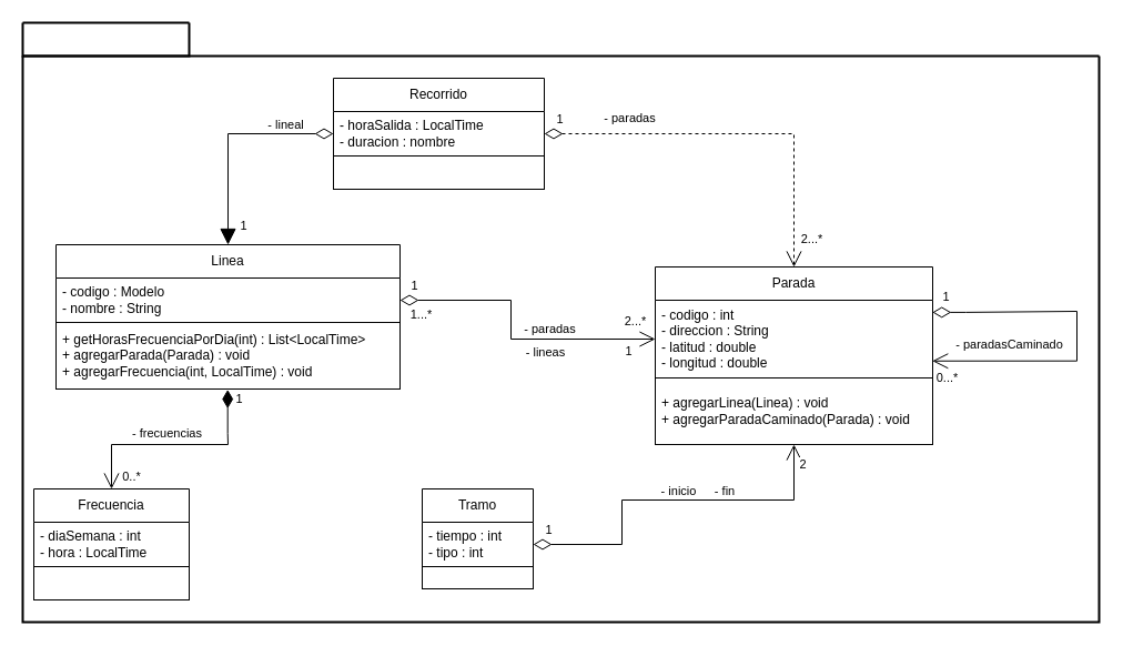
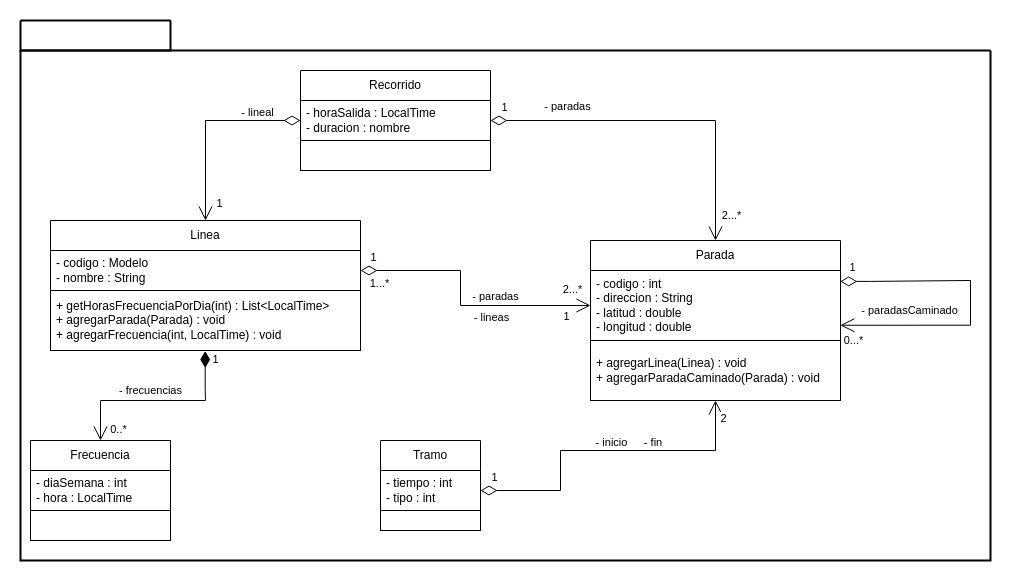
  <mxCell id="0" />
  <mxCell id="1" parent="0" />
  <mxCell id="2" value="" style="swimlane;startSize=0;align=center;strokeWidth=2;" parent="1" vertex="1"><mxGeometry x="20" y="50" width="970" height="510" as="geometry" /></mxCell>
  <mxCell id="3" value="" style="swimlane;startSize=0;strokeWidth=2;" parent="1" vertex="1"><mxGeometry x="20" y="20" width="150" height="30" as="geometry" /></mxCell>
  <mxCell id="4" value="Recorrido" style="swimlane;fontStyle=0;childLayout=stackLayout;horizontal=1;startSize=30;horizontalStack=0;resizeParent=1;resizeParentMax=0;resizeLast=0;collapsible=1;marginBottom=0;whiteSpace=wrap;html=1;fillColor=none;" parent="1" vertex="1"><mxGeometry x="300" y="70" width="190" height="100" as="geometry" /></mxCell>
  <mxCell id="5" value="&lt;div&gt;- horaSalida : LocalTime&lt;/div&gt;&lt;div&gt;- duracion : nombre&lt;/div&gt;" style="text;strokeColor=none;fillColor=none;align=left;verticalAlign=middle;spacingLeft=4;spacingRight=4;overflow=hidden;points=[[0,0.5],[1,0.5]];portConstraint=eastwest;rotatable=0;whiteSpace=wrap;html=1;" parent="4" vertex="1"><mxGeometry y="30" width="190" height="40" as="geometry" /></mxCell>
  <mxCell id="6" value="&amp;nbsp;" style="text;strokeColor=default;fillColor=none;align=left;verticalAlign=middle;spacingLeft=4;spacingRight=4;overflow=hidden;points=[[0,0.5],[1,0.5]];portConstraint=eastwest;rotatable=0;whiteSpace=wrap;html=1;glass=0;shadow=0;" parent="4" vertex="1"><mxGeometry y="70" width="190" height="30" as="geometry" /></mxCell>
  <mxCell id="7" value="Parada" style="swimlane;fontStyle=0;childLayout=stackLayout;horizontal=1;startSize=30;horizontalStack=0;resizeParent=1;resizeParentMax=0;resizeLast=0;collapsible=1;marginBottom=0;whiteSpace=wrap;html=1;fillColor=none;" vertex="1" parent="1"><mxGeometry x="590" y="240" width="250" height="160" as="geometry" /></mxCell>
  <mxCell id="8" value="&lt;div&gt;- codigo : int&lt;/div&gt;&lt;div&gt;- direccion : String&lt;/div&gt;&lt;div&gt;- latitud : double&lt;/div&gt;&lt;div&gt;- longitud : double&lt;/div&gt;" style="text;strokeColor=none;fillColor=none;align=left;verticalAlign=middle;spacingLeft=4;spacingRight=4;overflow=hidden;points=[[0,0.5],[1,0.5]];portConstraint=eastwest;rotatable=0;whiteSpace=wrap;html=1;" vertex="1" parent="7"><mxGeometry y="30" width="250" height="70" as="geometry" /></mxCell>
  <mxCell id="9" value="&lt;div&gt;+ agregarLinea(Linea) : void&lt;/div&gt;&lt;div&gt;+ agregarParadaCaminado(Parada) : void&lt;/div&gt;" style="text;strokeColor=default;fillColor=none;align=left;verticalAlign=middle;spacingLeft=4;spacingRight=4;overflow=hidden;points=[[0,0.5],[1,0.5]];portConstraint=eastwest;rotatable=0;whiteSpace=wrap;html=1;glass=0;shadow=0;" vertex="1" parent="7"><mxGeometry y="100" width="250" height="60" as="geometry" /></mxCell>
  <mxCell id="10" value="" style="endArrow=open;html=1;endSize=12;startArrow=diamondThin;startSize=14;startFill=0;edgeStyle=orthogonalEdgeStyle;align=left;verticalAlign=bottom;rounded=0;exitX=0.999;exitY=0.156;exitDx=0;exitDy=0;exitPerimeter=0;entryX=0.999;entryY=0.782;entryDx=0;entryDy=0;entryPerimeter=0;" edge="1" parent="7" source="8" target="8"><mxGeometry x="-1" y="3" relative="1" as="geometry"><mxPoint x="260" y="-20" as="sourcePoint" /><mxPoint x="320" y="120" as="targetPoint" /><Array as="points"><mxPoint x="280" y="41" /><mxPoint x="380" y="40" /><mxPoint x="380" y="85" /></Array></mxGeometry></mxCell>
  <mxCell id="11" value="0...*" style="edgeLabel;html=1;align=center;verticalAlign=middle;resizable=0;points=[];" vertex="1" connectable="0" parent="10"><mxGeometry x="0.893" y="5" relative="1" as="geometry"><mxPoint x="-3" y="10" as="offset" /></mxGeometry></mxCell>
  <mxCell id="12" value="- paradasCaminado" style="edgeLabel;html=1;align=center;verticalAlign=middle;resizable=0;points=[];" vertex="1" connectable="0" parent="10"><mxGeometry x="-0.555" y="3" relative="1" as="geometry"><mxPoint x="1" y="32" as="offset" /></mxGeometry></mxCell>
  <mxCell id="13" value="1" style="edgeLabel;html=1;align=center;verticalAlign=middle;resizable=0;points=[];" vertex="1" connectable="0" parent="10"><mxGeometry x="-0.947" y="4" relative="1" as="geometry"><mxPoint x="4" y="-10" as="offset" /></mxGeometry></mxCell>
  <mxCell id="14" value="Linea" style="swimlane;fontStyle=0;childLayout=stackLayout;horizontal=1;startSize=30;horizontalStack=0;resizeParent=1;resizeParentMax=0;resizeLast=0;collapsible=1;marginBottom=0;whiteSpace=wrap;html=1;fillColor=none;" vertex="1" parent="1"><mxGeometry x="50" y="220" width="310" height="130" as="geometry" /></mxCell>
  <mxCell id="15" value="&lt;div&gt;- codigo : Modelo&lt;/div&gt;&lt;div&gt;- nombre : String&lt;/div&gt;" style="text;strokeColor=none;fillColor=none;align=left;verticalAlign=middle;spacingLeft=4;spacingRight=4;overflow=hidden;points=[[0,0.5],[1,0.5]];portConstraint=eastwest;rotatable=0;whiteSpace=wrap;html=1;" vertex="1" parent="14"><mxGeometry y="30" width="310" height="40" as="geometry" /></mxCell>
  <mxCell id="16" value="&lt;div&gt;+ getHorasFrecuenciaPorDia(int) : List&amp;lt;LocalTime&amp;gt;&lt;/div&gt;&lt;div&gt;+ agregarParada(Parada) : void&lt;/div&gt;&lt;div&gt;+ agregarFrecuencia(int, LocalTime) : void&lt;/div&gt;" style="text;strokeColor=default;fillColor=none;align=left;verticalAlign=middle;spacingLeft=4;spacingRight=4;overflow=hidden;points=[[0,0.5],[1,0.5]];portConstraint=eastwest;rotatable=0;whiteSpace=wrap;html=1;glass=0;shadow=0;" vertex="1" parent="14"><mxGeometry y="70" width="310" height="60" as="geometry" /></mxCell>
  <mxCell id="17" value="Frecuencia" style="swimlane;fontStyle=0;childLayout=stackLayout;horizontal=1;startSize=30;horizontalStack=0;resizeParent=1;resizeParentMax=0;resizeLast=0;collapsible=1;marginBottom=0;whiteSpace=wrap;html=1;fillColor=none;" vertex="1" parent="1"><mxGeometry x="30" y="440" width="140" height="100" as="geometry" /></mxCell>
  <mxCell id="18" value="&lt;div&gt;- diaSemana : int&lt;/div&gt;&lt;div&gt;- hora : LocalTime&lt;/div&gt;" style="text;strokeColor=none;fillColor=none;align=left;verticalAlign=middle;spacingLeft=4;spacingRight=4;overflow=hidden;points=[[0,0.5],[1,0.5]];portConstraint=eastwest;rotatable=0;whiteSpace=wrap;html=1;" vertex="1" parent="17"><mxGeometry y="30" width="140" height="40" as="geometry" /></mxCell>
  <mxCell id="19" value="&amp;nbsp;" style="text;strokeColor=default;fillColor=none;align=left;verticalAlign=middle;spacingLeft=4;spacingRight=4;overflow=hidden;points=[[0,0.5],[1,0.5]];portConstraint=eastwest;rotatable=0;whiteSpace=wrap;html=1;glass=0;shadow=0;" vertex="1" parent="17"><mxGeometry y="70" width="140" height="30" as="geometry" /></mxCell>
  <mxCell id="20" value="Tramo" style="swimlane;fontStyle=0;childLayout=stackLayout;horizontal=1;startSize=30;horizontalStack=0;resizeParent=1;resizeParentMax=0;resizeLast=0;collapsible=1;marginBottom=0;whiteSpace=wrap;html=1;fillColor=none;" vertex="1" parent="1"><mxGeometry x="380" y="440" width="100" height="90" as="geometry" /></mxCell>
  <mxCell id="21" value="&lt;div&gt;- tiempo : int&lt;/div&gt;&lt;div&gt;- tipo : int&lt;/div&gt;" style="text;strokeColor=none;fillColor=none;align=left;verticalAlign=middle;spacingLeft=4;spacingRight=4;overflow=hidden;points=[[0,0.5],[1,0.5]];portConstraint=eastwest;rotatable=0;whiteSpace=wrap;html=1;" vertex="1" parent="20"><mxGeometry y="30" width="100" height="40" as="geometry" /></mxCell>
  <mxCell id="22" value="" style="text;strokeColor=default;fillColor=none;align=left;verticalAlign=middle;spacingLeft=4;spacingRight=4;overflow=hidden;points=[[0,0.5],[1,0.5]];portConstraint=eastwest;rotatable=0;whiteSpace=wrap;html=1;glass=0;shadow=0;" vertex="1" parent="20"><mxGeometry y="70" width="100" height="20" as="geometry" /></mxCell>
- <mxCell id="23" value="" style="endArrow=block;html=1;endSize=12;startArrow=diamondThin;startSize=14;startFill=0;edgeStyle=orthogonalEdgeStyle;align=left;verticalAlign=bottom;rounded=0;entryX=0.5;entryY=0;entryDx=0;entryDy=0;exitX=0;exitY=0.5;exitDx=0;exitDy=0;" edge="1" parent="1" source="5" target="14"><mxGeometry x="-1" y="3" relative="1" as="geometry"><mxPoint x="240" y="30" as="sourcePoint" /><mxPoint x="190" y="210" as="targetPoint" /></mxGeometry></mxCell>
+ <mxCell id="23" value="" style="endArrow=open;html=1;endSize=12;startArrow=diamondThin;startSize=14;startFill=0;edgeStyle=orthogonalEdgeStyle;align=left;verticalAlign=bottom;rounded=0;entryX=0.5;entryY=0;entryDx=0;entryDy=0;exitX=0;exitY=0.5;exitDx=0;exitDy=0;" edge="1" parent="1" source="5" target="14"><mxGeometry x="-1" y="3" relative="1" as="geometry"><mxPoint x="240" y="30" as="sourcePoint" /><mxPoint x="190" y="210" as="targetPoint" /></mxGeometry></mxCell>
  <mxCell id="24" value="1" style="edgeLabel;html=1;align=center;verticalAlign=middle;resizable=0;points=[];" vertex="1" connectable="0" parent="23"><mxGeometry x="0.893" y="5" relative="1" as="geometry"><mxPoint x="8" y="-8" as="offset" /></mxGeometry></mxCell>
  <mxCell id="25" value="- lineal" style="edgeLabel;html=1;align=center;verticalAlign=middle;resizable=0;points=[];" vertex="1" connectable="0" parent="23"><mxGeometry x="-0.555" y="3" relative="1" as="geometry"><mxPoint x="-1" y="-12" as="offset" /></mxGeometry></mxCell>
  <mxCell id="26" value="" style="endArrow=open;html=1;endSize=12;startArrow=diamondThin;startSize=14;startFill=1;align=left;verticalAlign=bottom;rounded=0;edgeStyle=orthogonalEdgeStyle;entryX=0.5;entryY=0;entryDx=0;entryDy=0;exitX=0.499;exitY=1.01;exitDx=0;exitDy=0;exitPerimeter=0;" edge="1" parent="1" source="16" target="17"><mxGeometry x="-1" y="3" relative="1" as="geometry"><mxPoint x="330" y="390" as="sourcePoint" /><mxPoint x="-20" y="410" as="targetPoint" /><Array as="points"><mxPoint x="205" y="390" /><mxPoint x="205" y="400" /><mxPoint x="100" y="400" /></Array></mxGeometry></mxCell>
  <mxCell id="27" value="0..*" style="edgeLabel;html=1;align=center;verticalAlign=middle;resizable=0;points=[];" vertex="1" connectable="0" parent="26"><mxGeometry x="0.893" y="5" relative="1" as="geometry"><mxPoint x="12" y="-1" as="offset" /></mxGeometry></mxCell>
  <mxCell id="28" value="- frecuencias" style="edgeLabel;html=1;align=center;verticalAlign=middle;resizable=0;points=[];" vertex="1" connectable="0" parent="26"><mxGeometry x="-0.555" y="3" relative="1" as="geometry"><mxPoint x="-58" y="-4" as="offset" /></mxGeometry></mxCell>
  <mxCell id="29" value="1" style="edgeLabel;html=1;align=center;verticalAlign=middle;resizable=0;points=[];" vertex="1" connectable="0" parent="26"><mxGeometry x="-0.873" y="-1" relative="1" as="geometry"><mxPoint x="11" y="-4" as="offset" /></mxGeometry></mxCell>
  <mxCell id="30" value="" style="endArrow=open;html=1;endSize=12;startArrow=diamondThin;startSize=14;startFill=0;edgeStyle=orthogonalEdgeStyle;align=left;verticalAlign=bottom;rounded=0;entryX=0;entryY=0.5;entryDx=0;entryDy=0;exitX=1;exitY=0.5;exitDx=0;exitDy=0;" edge="1" parent="1" source="15" target="8"><mxGeometry x="-1" y="3" relative="1" as="geometry"><mxPoint x="555" y="250" as="sourcePoint" /><mxPoint x="460" y="350" as="targetPoint" /><Array as="points"><mxPoint x="460" y="270" /><mxPoint x="460" y="305" /></Array></mxGeometry></mxCell>
  <mxCell id="31" value="2...*" style="edgeLabel;html=1;align=center;verticalAlign=middle;resizable=0;points=[];" vertex="1" connectable="0" parent="30"><mxGeometry x="0.893" y="5" relative="1" as="geometry"><mxPoint x="-5" y="-12" as="offset" /></mxGeometry></mxCell>
  <mxCell id="32" value="- paradas" style="edgeLabel;html=1;align=center;verticalAlign=middle;resizable=0;points=[];" vertex="1" connectable="0" parent="30"><mxGeometry x="-0.555" y="3" relative="1" as="geometry"><mxPoint x="75" y="28" as="offset" /></mxGeometry></mxCell>
  <mxCell id="33" value="1" style="edgeLabel;html=1;align=center;verticalAlign=middle;resizable=0;points=[];" vertex="1" connectable="0" parent="30"><mxGeometry x="-0.908" y="1" relative="1" as="geometry"><mxPoint y="-13" as="offset" /></mxGeometry></mxCell>
  <mxCell id="34" value="- lineas" style="edgeLabel;html=1;align=center;verticalAlign=middle;resizable=0;points=[];" vertex="1" connectable="0" parent="30"><mxGeometry x="0.161" y="-1" relative="1" as="geometry"><mxPoint x="11" y="10" as="offset" /></mxGeometry></mxCell>
  <mxCell id="35" value="1" style="edgeLabel;html=1;align=center;verticalAlign=middle;resizable=0;points=[];" vertex="1" connectable="0" parent="30"><mxGeometry x="0.905" y="-2" relative="1" as="geometry"><mxPoint x="-12" y="8" as="offset" /></mxGeometry></mxCell>
  <mxCell id="36" value="1...*" style="edgeLabel;html=1;align=center;verticalAlign=middle;resizable=0;points=[];" vertex="1" connectable="0" parent="30"><mxGeometry x="-0.805" y="1" relative="1" as="geometry"><mxPoint x="-8" y="13" as="offset" /></mxGeometry></mxCell>
- <mxCell id="37" value="" style="endArrow=open;html=1;endSize=12;startArrow=diamondThin;startSize=14;startFill=0;edgeStyle=orthogonalEdgeStyle;align=left;verticalAlign=bottom;rounded=0;entryX=0.5;entryY=0;entryDx=0;entryDy=0;exitX=1;exitY=0.5;exitDx=0;exitDy=0;dashed=1;" edge="1" parent="1" source="4" target="7"><mxGeometry x="-1" y="3" relative="1" as="geometry"><mxPoint x="705" y="110" as="sourcePoint" /><mxPoint x="610" y="210" as="targetPoint" /></mxGeometry></mxCell>
+ <mxCell id="37" value="" style="endArrow=open;html=1;endSize=12;startArrow=diamondThin;startSize=14;startFill=0;edgeStyle=orthogonalEdgeStyle;align=left;verticalAlign=bottom;rounded=0;entryX=0.5;entryY=0;entryDx=0;entryDy=0;exitX=1;exitY=0.5;exitDx=0;exitDy=0;" edge="1" parent="1" source="4" target="7"><mxGeometry x="-1" y="3" relative="1" as="geometry"><mxPoint x="705" y="110" as="sourcePoint" /><mxPoint x="610" y="210" as="targetPoint" /></mxGeometry></mxCell>
  <mxCell id="38" value="2...*" style="edgeLabel;html=1;align=center;verticalAlign=middle;resizable=0;points=[];" vertex="1" connectable="0" parent="37"><mxGeometry x="0.893" y="5" relative="1" as="geometry"><mxPoint x="10" y="-8" as="offset" /></mxGeometry></mxCell>
  <mxCell id="39" value="- paradas" style="edgeLabel;html=1;align=center;verticalAlign=middle;resizable=0;points=[];" vertex="1" connectable="0" parent="37"><mxGeometry x="-0.555" y="3" relative="1" as="geometry"><mxPoint x="-1" y="-12" as="offset" /></mxGeometry></mxCell>
  <mxCell id="40" value="1" style="edgeLabel;html=1;align=center;verticalAlign=middle;resizable=0;points=[];" vertex="1" connectable="0" parent="37"><mxGeometry x="-0.947" y="4" relative="1" as="geometry"><mxPoint x="4" y="-10" as="offset" /></mxGeometry></mxCell>
  <mxCell id="41" value="" style="endArrow=open;html=1;endSize=12;startArrow=diamondThin;startSize=14;startFill=0;edgeStyle=orthogonalEdgeStyle;align=left;verticalAlign=bottom;rounded=0;exitX=1;exitY=0.5;exitDx=0;exitDy=0;" edge="1" parent="1" source="21" target="9"><mxGeometry x="-1" y="3" relative="1" as="geometry"><mxPoint x="765" y="410" as="sourcePoint" /><mxPoint x="670" y="510" as="targetPoint" /><Array as="points"><mxPoint x="560" y="490" /><mxPoint x="560" y="450" /><mxPoint x="715" y="450" /></Array></mxGeometry></mxCell>
  <mxCell id="42" value="2" style="edgeLabel;html=1;align=center;verticalAlign=middle;resizable=0;points=[];" vertex="1" connectable="0" parent="41"><mxGeometry x="0.893" y="5" relative="1" as="geometry"><mxPoint x="12" as="offset" /></mxGeometry></mxCell>
  <mxCell id="43" value="&amp;nbsp;- fin" style="edgeLabel;html=1;align=center;verticalAlign=middle;resizable=0;points=[];" vertex="1" connectable="0" parent="41"><mxGeometry x="-0.555" y="3" relative="1" as="geometry"><mxPoint x="98" y="-46" as="offset" /></mxGeometry></mxCell>
  <mxCell id="44" value="&lt;div&gt;- inicio&lt;/div&gt;" style="edgeLabel;html=1;align=center;verticalAlign=middle;resizable=0;points=[];" vertex="1" connectable="0" parent="41"><mxGeometry x="-0.079" relative="1" as="geometry"><mxPoint x="20" y="-9" as="offset" /></mxGeometry></mxCell>
  <mxCell id="45" value="1" style="edgeLabel;html=1;align=center;verticalAlign=middle;resizable=0;points=[];" vertex="1" connectable="0" parent="41"><mxGeometry x="-0.917" relative="1" as="geometry"><mxPoint y="-14" as="offset" /></mxGeometry></mxCell>
